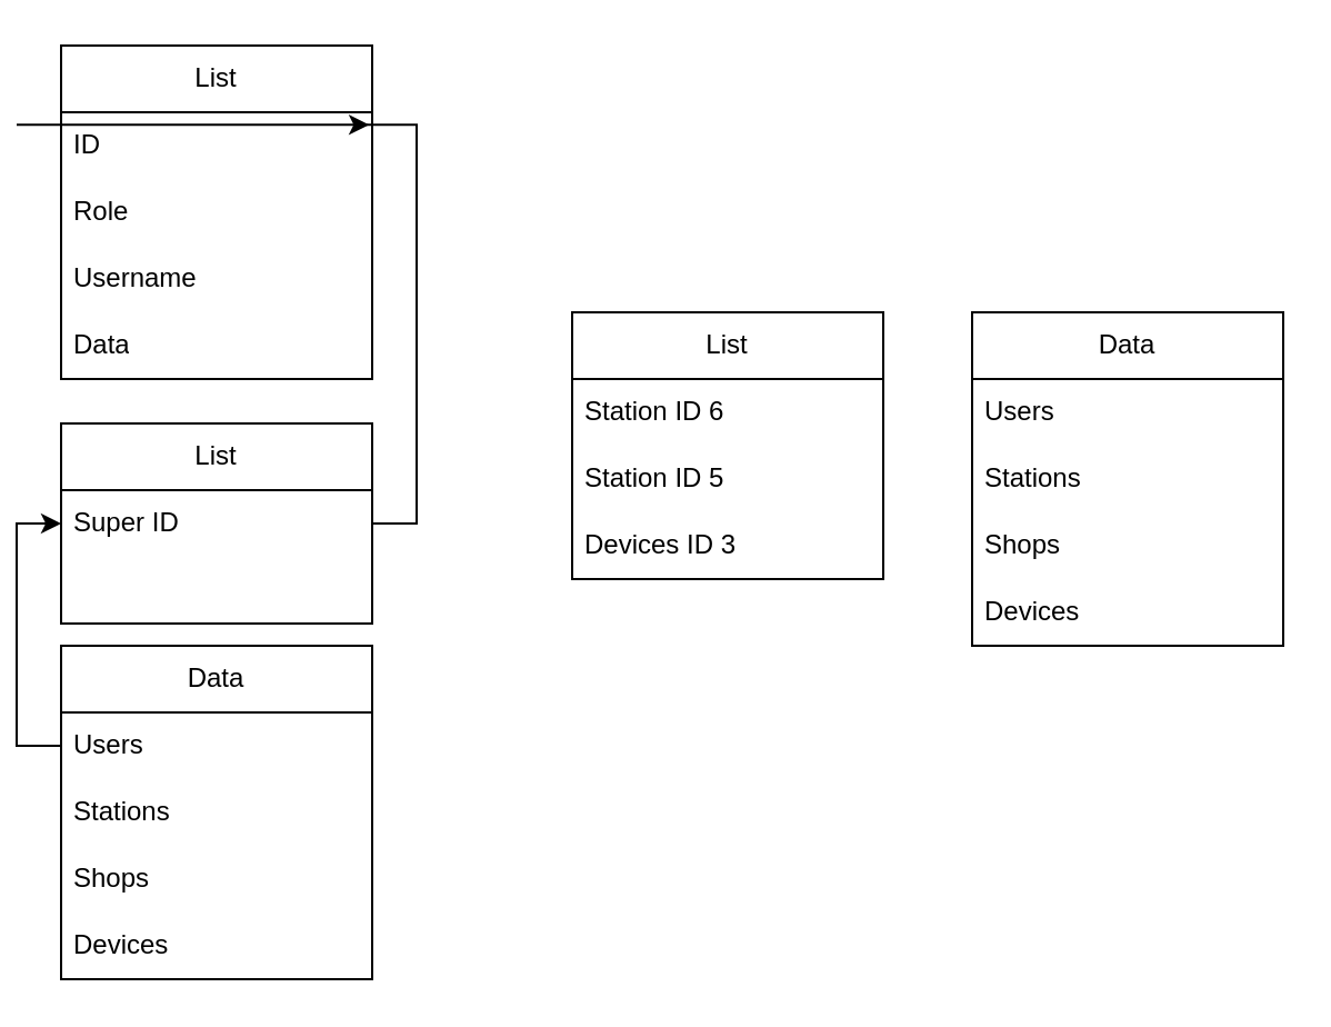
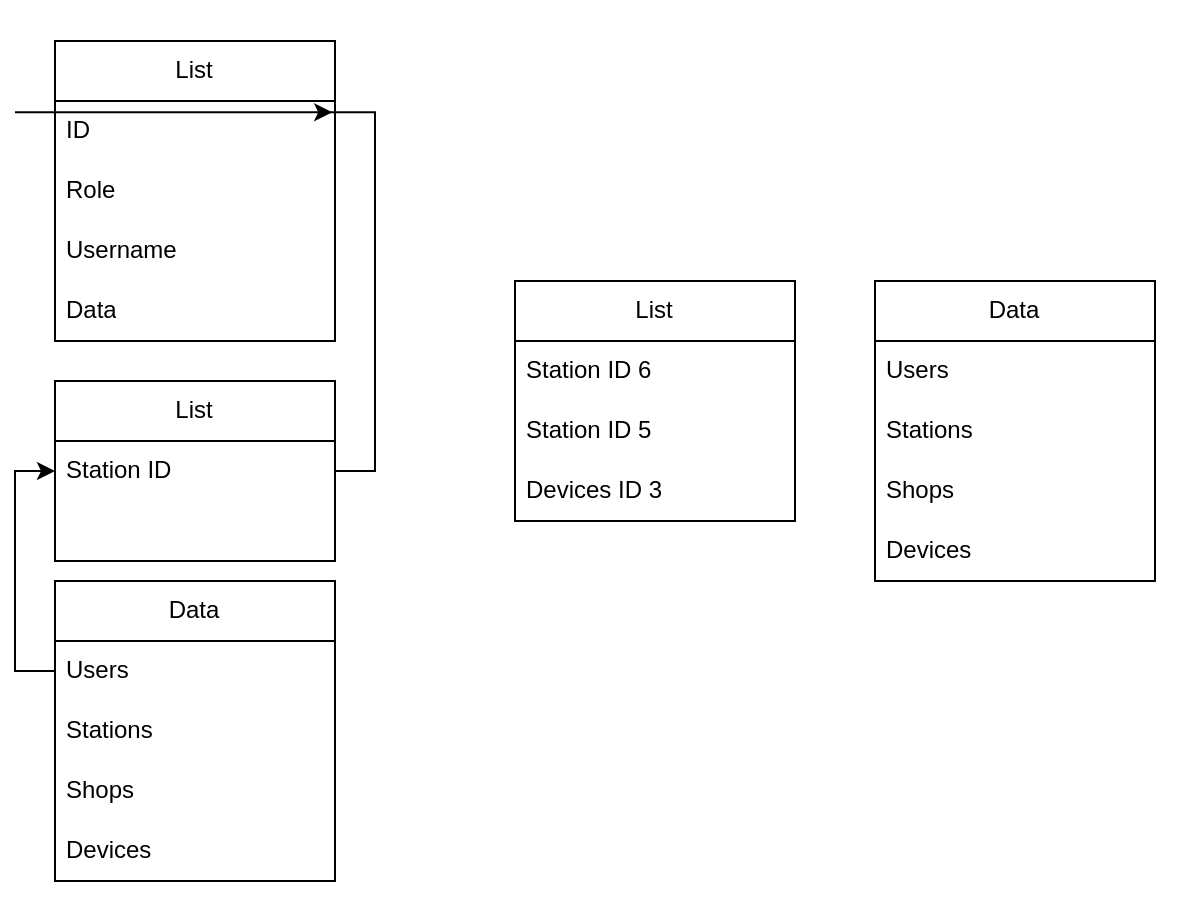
  <mxCell id="0" />
  <mxCell id="1" parent="0" />
  <mxCell id="2" value="Data" style="swimlane;fontStyle=0;childLayout=stackLayout;horizontal=1;startSize=30;horizontalStack=0;resizeParent=1;resizeParentMax=0;resizeLast=0;collapsible=1;marginBottom=0;whiteSpace=wrap;html=1;" vertex="1" parent="1"><mxGeometry x="20" y="290" width="140" height="150" as="geometry" /></mxCell>
  <mxCell id="3" value="Users" style="text;strokeColor=none;fillColor=none;align=left;verticalAlign=middle;spacingLeft=4;spacingRight=4;overflow=hidden;points=[[0,0.5],[1,0.5]];portConstraint=eastwest;rotatable=0;whiteSpace=wrap;html=1;" vertex="1" parent="2"><mxGeometry y="30" width="140" height="30" as="geometry" /></mxCell>
  <mxCell id="4" value="Stations" style="text;strokeColor=none;fillColor=none;align=left;verticalAlign=middle;spacingLeft=4;spacingRight=4;overflow=hidden;points=[[0,0.5],[1,0.5]];portConstraint=eastwest;rotatable=0;whiteSpace=wrap;html=1;" vertex="1" parent="2"><mxGeometry y="60" width="140" height="30" as="geometry" /></mxCell>
  <mxCell id="5" value="Shops" style="text;strokeColor=none;fillColor=none;align=left;verticalAlign=middle;spacingLeft=4;spacingRight=4;overflow=hidden;points=[[0,0.5],[1,0.5]];portConstraint=eastwest;rotatable=0;whiteSpace=wrap;html=1;" vertex="1" parent="2"><mxGeometry y="90" width="140" height="30" as="geometry" /></mxCell>
  <mxCell id="6" value="Devices" style="text;strokeColor=none;fillColor=none;align=left;verticalAlign=middle;spacingLeft=4;spacingRight=4;overflow=hidden;points=[[0,0.5],[1,0.5]];portConstraint=eastwest;rotatable=0;whiteSpace=wrap;html=1;" vertex="1" parent="2"><mxGeometry y="120" width="140" height="30" as="geometry" /></mxCell>
  <mxCell id="7" value="List" style="swimlane;fontStyle=0;childLayout=stackLayout;horizontal=1;startSize=30;horizontalStack=0;resizeParent=1;resizeParentMax=0;resizeLast=0;collapsible=1;marginBottom=0;whiteSpace=wrap;html=1;" vertex="1" parent="1"><mxGeometry x="20" y="190" width="140" height="90" as="geometry" /></mxCell>
- <mxCell id="8" value="Super ID" style="text;strokeColor=none;fillColor=none;align=left;verticalAlign=middle;spacingLeft=4;spacingRight=4;overflow=hidden;points=[[0,0.5],[1,0.5]];portConstraint=eastwest;rotatable=0;whiteSpace=wrap;html=1;" vertex="1" parent="7"><mxGeometry y="30" width="140" height="30" as="geometry" /></mxCell>
+ <mxCell id="8" value="Station ID" style="text;strokeColor=none;fillColor=none;align=left;verticalAlign=middle;spacingLeft=4;spacingRight=4;overflow=hidden;points=[[0,0.5],[1,0.5]];portConstraint=eastwest;rotatable=0;whiteSpace=wrap;html=1;" vertex="1" parent="7"><mxGeometry y="30" width="140" height="30" as="geometry" /></mxCell>
  <mxCell id="9" value="&lt;div&gt;&lt;br&gt;&lt;/div&gt;" style="text;strokeColor=none;fillColor=none;align=left;verticalAlign=middle;spacingLeft=4;spacingRight=4;overflow=hidden;points=[[0,0.5],[1,0.5]];portConstraint=eastwest;rotatable=0;whiteSpace=wrap;html=1;" vertex="1" parent="7"><mxGeometry y="60" width="140" height="30" as="geometry" /></mxCell>
  <mxCell id="10" style="edgeStyle=orthogonalEdgeStyle;rounded=0;orthogonalLoop=1;jettySize=auto;html=1;exitX=0;exitY=0.5;exitDx=0;exitDy=0;entryX=0;entryY=0.5;entryDx=0;entryDy=0;" edge="1" parent="1" source="3" target="7"><mxGeometry relative="1" as="geometry" /></mxCell>
  <mxCell id="11" value="List" style="swimlane;fontStyle=0;childLayout=stackLayout;horizontal=1;startSize=30;horizontalStack=0;resizeParent=1;resizeParentMax=0;resizeLast=0;collapsible=1;marginBottom=0;whiteSpace=wrap;html=1;" vertex="1" parent="1"><mxGeometry x="20" y="20" width="140" height="150" as="geometry" /></mxCell>
  <mxCell id="12" value="ID" style="text;strokeColor=none;fillColor=none;align=left;verticalAlign=middle;spacingLeft=4;spacingRight=4;overflow=hidden;points=[[0,0.5],[1,0.5]];portConstraint=eastwest;rotatable=0;whiteSpace=wrap;html=1;" vertex="1" parent="11"><mxGeometry y="30" width="140" height="30" as="geometry" /></mxCell>
  <mxCell id="13" value="Role" style="text;strokeColor=none;fillColor=none;align=left;verticalAlign=middle;spacingLeft=4;spacingRight=4;overflow=hidden;points=[[0,0.5],[1,0.5]];portConstraint=eastwest;rotatable=0;whiteSpace=wrap;html=1;" vertex="1" parent="11"><mxGeometry y="60" width="140" height="30" as="geometry" /></mxCell>
  <mxCell id="14" value="Username" style="text;strokeColor=none;fillColor=none;align=left;verticalAlign=middle;spacingLeft=4;spacingRight=4;overflow=hidden;points=[[0,0.5],[1,0.5]];portConstraint=eastwest;rotatable=0;whiteSpace=wrap;html=1;" vertex="1" parent="11"><mxGeometry y="90" width="140" height="30" as="geometry" /></mxCell>
  <mxCell id="15" value="Data" style="text;strokeColor=none;fillColor=none;align=left;verticalAlign=middle;spacingLeft=4;spacingRight=4;overflow=hidden;points=[[0,0.5],[1,0.5]];portConstraint=eastwest;rotatable=0;whiteSpace=wrap;html=1;" vertex="1" parent="11"><mxGeometry y="120" width="140" height="30" as="geometry" /></mxCell>
  <mxCell id="16" style="edgeStyle=orthogonalEdgeStyle;rounded=0;orthogonalLoop=1;jettySize=auto;html=1;exitX=1;exitY=0.5;exitDx=0;exitDy=0;entryX=0.99;entryY=0.188;entryDx=0;entryDy=0;entryPerimeter=0;" edge="1" parent="1" source="7" target="12"><mxGeometry relative="1" as="geometry" /></mxCell>
  <mxCell id="17" value="List" style="swimlane;fontStyle=0;childLayout=stackLayout;horizontal=1;startSize=30;horizontalStack=0;resizeParent=1;resizeParentMax=0;resizeLast=0;collapsible=1;marginBottom=0;whiteSpace=wrap;html=1;" vertex="1" parent="1"><mxGeometry x="250" y="140" width="140" height="120" as="geometry" /></mxCell>
  <mxCell id="18" value="Station ID 6" style="text;strokeColor=none;fillColor=none;align=left;verticalAlign=middle;spacingLeft=4;spacingRight=4;overflow=hidden;points=[[0,0.5],[1,0.5]];portConstraint=eastwest;rotatable=0;whiteSpace=wrap;html=1;" vertex="1" parent="17"><mxGeometry y="30" width="140" height="30" as="geometry" /></mxCell>
  <mxCell id="19" value="Station ID 5" style="text;strokeColor=none;fillColor=none;align=left;verticalAlign=middle;spacingLeft=4;spacingRight=4;overflow=hidden;points=[[0,0.5],[1,0.5]];portConstraint=eastwest;rotatable=0;whiteSpace=wrap;html=1;" vertex="1" parent="17"><mxGeometry y="60" width="140" height="30" as="geometry" /></mxCell>
  <mxCell id="20" value="Devices ID 3" style="text;strokeColor=none;fillColor=none;align=left;verticalAlign=middle;spacingLeft=4;spacingRight=4;overflow=hidden;points=[[0,0.5],[1,0.5]];portConstraint=eastwest;rotatable=0;whiteSpace=wrap;html=1;" vertex="1" parent="17"><mxGeometry y="90" width="140" height="30" as="geometry" /></mxCell>
  <mxCell id="21" value="Data" style="swimlane;fontStyle=0;childLayout=stackLayout;horizontal=1;startSize=30;horizontalStack=0;resizeParent=1;resizeParentMax=0;resizeLast=0;collapsible=1;marginBottom=0;whiteSpace=wrap;html=1;" vertex="1" parent="1"><mxGeometry x="430" y="140" width="140" height="150" as="geometry" /></mxCell>
  <mxCell id="22" value="Users" style="text;strokeColor=none;fillColor=none;align=left;verticalAlign=middle;spacingLeft=4;spacingRight=4;overflow=hidden;points=[[0,0.5],[1,0.5]];portConstraint=eastwest;rotatable=0;whiteSpace=wrap;html=1;" vertex="1" parent="21"><mxGeometry y="30" width="140" height="30" as="geometry" /></mxCell>
  <mxCell id="23" value="Stations" style="text;strokeColor=none;fillColor=none;align=left;verticalAlign=middle;spacingLeft=4;spacingRight=4;overflow=hidden;points=[[0,0.5],[1,0.5]];portConstraint=eastwest;rotatable=0;whiteSpace=wrap;html=1;" vertex="1" parent="21"><mxGeometry y="60" width="140" height="30" as="geometry" /></mxCell>
  <mxCell id="24" value="Shops" style="text;strokeColor=none;fillColor=none;align=left;verticalAlign=middle;spacingLeft=4;spacingRight=4;overflow=hidden;points=[[0,0.5],[1,0.5]];portConstraint=eastwest;rotatable=0;whiteSpace=wrap;html=1;" vertex="1" parent="21"><mxGeometry y="90" width="140" height="30" as="geometry" /></mxCell>
  <mxCell id="25" value="Devices" style="text;strokeColor=none;fillColor=none;align=left;verticalAlign=middle;spacingLeft=4;spacingRight=4;overflow=hidden;points=[[0,0.5],[1,0.5]];portConstraint=eastwest;rotatable=0;whiteSpace=wrap;html=1;" vertex="1" parent="21"><mxGeometry y="120" width="140" height="30" as="geometry" /></mxCell>
